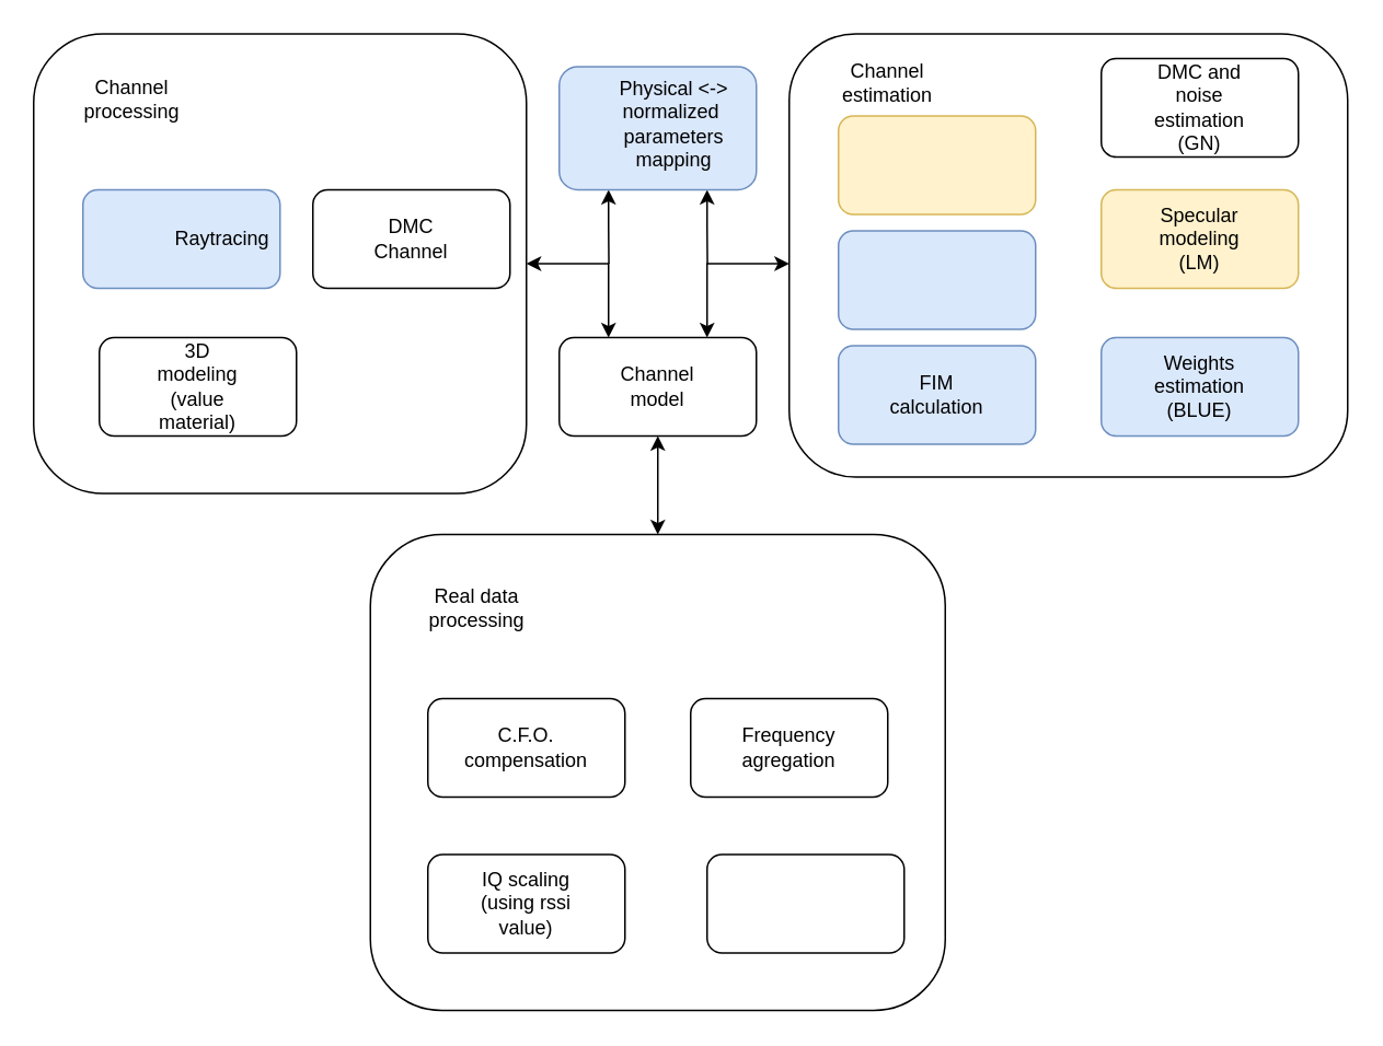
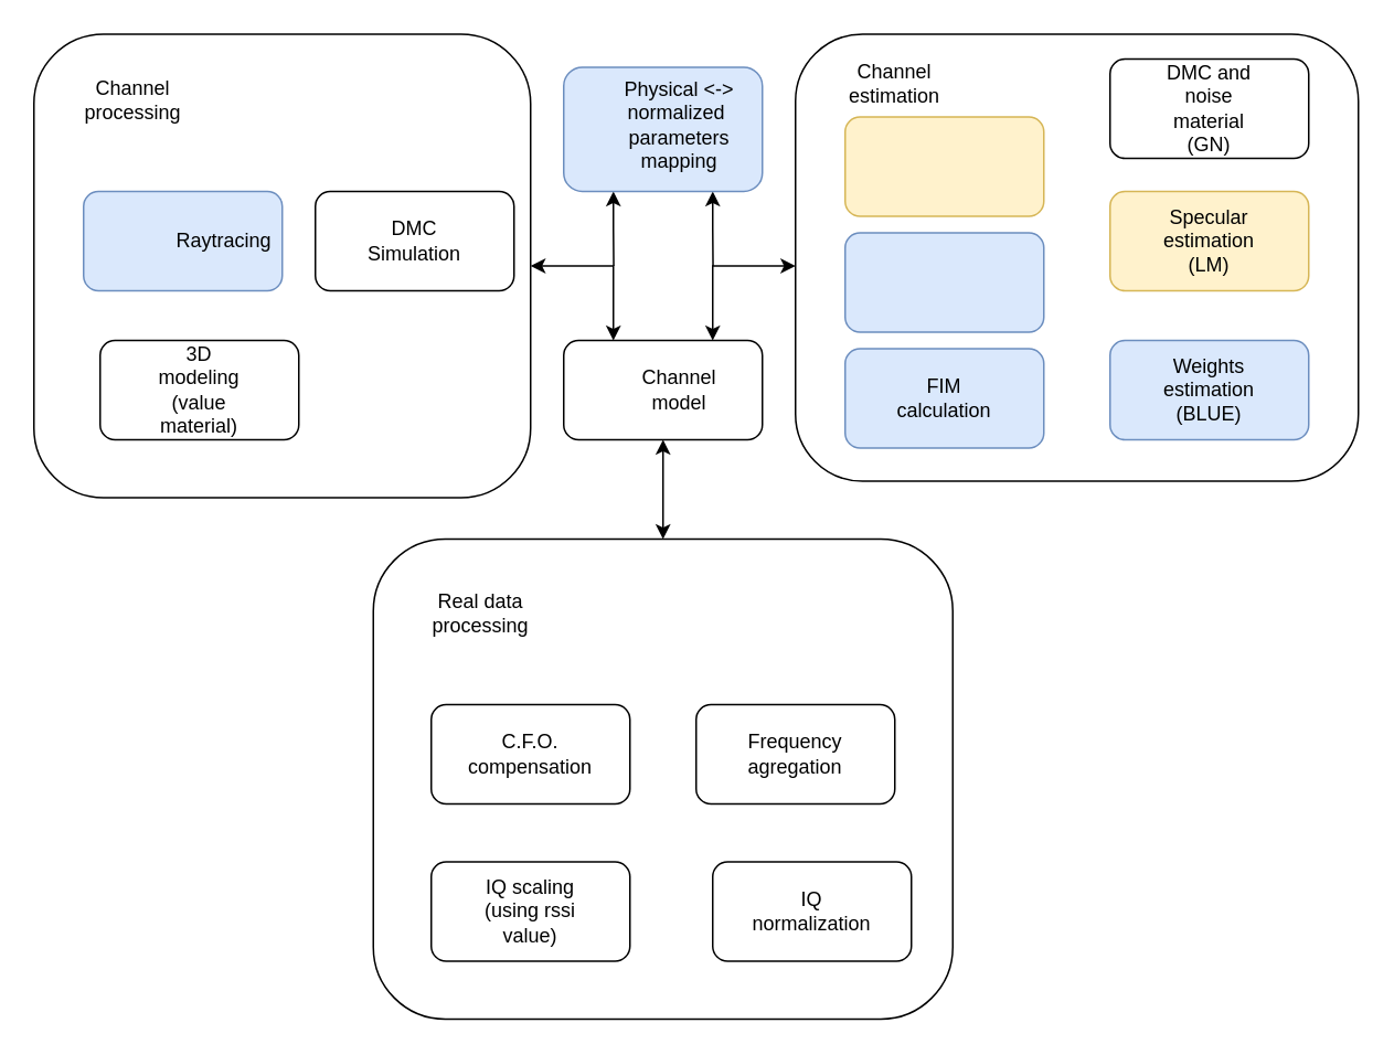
  <mxCell id="0" />
  <mxCell id="1" parent="0" />
  <mxCell id="2" style="edgeStyle=orthogonalEdgeStyle;rounded=0;orthogonalLoop=1;jettySize=auto;html=1;entryX=0.75;entryY=0;entryDx=0;entryDy=0;startArrow=classic;startFill=1;" parent="1" source="3" target="18" edge="1"><mxGeometry relative="1" as="geometry"><Array as="points"><mxPoint x="430" y="160" /></Array></mxGeometry></mxCell>
  <mxCell id="3" value="" style="rounded=1;whiteSpace=wrap;html=1;" parent="1" vertex="1"><mxGeometry x="480" y="20" width="340" height="270" as="geometry" /></mxCell>
  <mxCell id="4" value="Channel estimation" style="text;html=1;strokeColor=none;fillColor=none;align=center;verticalAlign=middle;whiteSpace=wrap;rounded=0;" parent="1" vertex="1"><mxGeometry x="510" y="35" width="60" height="30" as="geometry" /></mxCell>
  <mxCell id="5" value="" style="rounded=1;whiteSpace=wrap;html=1;fillColor=#fff2cc;strokeColor=#d6b656;" parent="1" vertex="1"><mxGeometry x="670" y="115" width="120" height="60" as="geometry" /></mxCell>
- <mxCell id="6" value="Specular modeling (LM)" style="text;html=1;strokeColor=none;fillColor=none;align=center;verticalAlign=middle;whiteSpace=wrap;rounded=0;" parent="1" vertex="1"><mxGeometry x="700" y="130" width="60" height="30" as="geometry" /></mxCell>
+ <mxCell id="6" value="Specular estimation (LM)" style="text;html=1;strokeColor=none;fillColor=none;align=center;verticalAlign=middle;whiteSpace=wrap;rounded=0;" parent="1" vertex="1"><mxGeometry x="700" y="130" width="60" height="30" as="geometry" /></mxCell>
  <mxCell id="7" value="" style="rounded=1;whiteSpace=wrap;html=1;" parent="1" vertex="1"><mxGeometry x="670" y="35" width="120" height="60" as="geometry" /></mxCell>
- <mxCell id="8" value="DMC and noise estimation (GN)" style="text;html=1;strokeColor=none;fillColor=none;align=center;verticalAlign=middle;whiteSpace=wrap;rounded=0;" parent="1" vertex="1"><mxGeometry x="700" y="50" width="60" height="30" as="geometry" /></mxCell>
+ <mxCell id="8" value="DMC and noise material (GN)" style="text;html=1;strokeColor=none;fillColor=none;align=center;verticalAlign=middle;whiteSpace=wrap;rounded=0;" parent="1" vertex="1"><mxGeometry x="700" y="50" width="60" height="30" as="geometry" /></mxCell>
  <mxCell id="9" value="" style="rounded=1;whiteSpace=wrap;html=1;fillColor=#fff2cc;strokeColor=#d6b656;" parent="1" vertex="1"><mxGeometry x="510" y="70" width="120" height="60" as="geometry" /></mxCell>
  <mxCell id="10" value="" style="rounded=1;whiteSpace=wrap;html=1;fillColor=#dae8fc;strokeColor=#6c8ebf;" parent="1" vertex="1"><mxGeometry x="670" y="205" width="120" height="60" as="geometry" /></mxCell>
  <mxCell id="11" value="Weights estimation (BLUE)" style="text;html=1;strokeColor=none;fillColor=none;align=center;verticalAlign=middle;whiteSpace=wrap;rounded=0;" parent="1" vertex="1"><mxGeometry x="700" y="220" width="60" height="30" as="geometry" /></mxCell>
  <mxCell id="12" style="edgeStyle=orthogonalEdgeStyle;rounded=0;orthogonalLoop=1;jettySize=auto;html=1;entryX=0.25;entryY=0;entryDx=0;entryDy=0;startArrow=classic;startFill=1;" parent="1" source="13" target="18" edge="1"><mxGeometry relative="1" as="geometry" /></mxCell>
  <mxCell id="13" value="" style="rounded=1;whiteSpace=wrap;html=1;" parent="1" vertex="1"><mxGeometry x="20" y="20" width="300" height="280" as="geometry" /></mxCell>
  <mxCell id="14" value="Channel processing" style="text;html=1;strokeColor=none;fillColor=none;align=center;verticalAlign=middle;whiteSpace=wrap;rounded=0;" parent="1" vertex="1"><mxGeometry x="50" y="45" width="60" height="30" as="geometry" /></mxCell>
  <mxCell id="15" value="" style="rounded=1;whiteSpace=wrap;html=1;fillColor=#dae8fc;strokeColor=#6c8ebf;" parent="1" vertex="1"><mxGeometry x="50" y="115" width="120" height="60" as="geometry" /></mxCell>
  <mxCell id="16" value="Raytracing" style="text;html=1;strokeColor=none;fillColor=none;align=center;verticalAlign=middle;whiteSpace=wrap;rounded=0;" parent="1" vertex="1"><mxGeometry x="105" y="130" width="60" height="30" as="geometry" /></mxCell>
  <mxCell id="17" style="edgeStyle=orthogonalEdgeStyle;rounded=0;orthogonalLoop=1;jettySize=auto;html=1;entryX=0.5;entryY=0;entryDx=0;entryDy=0;startArrow=classic;startFill=1;" parent="1" source="18" target="20" edge="1"><mxGeometry relative="1" as="geometry" /></mxCell>
  <mxCell id="18" value="" style="rounded=1;whiteSpace=wrap;html=1;" parent="1" vertex="1"><mxGeometry x="340" y="205" width="120" height="60" as="geometry" /></mxCell>
- <mxCell id="19" value="Channel model" style="text;html=1;strokeColor=none;fillColor=none;align=center;verticalAlign=middle;whiteSpace=wrap;rounded=0;" parent="1" vertex="1"><mxGeometry x="370" y="220" width="60" height="30" as="geometry" /></mxCell>
+ <mxCell id="19" value="Channel model" style="text;html=1;strokeColor=none;fillColor=none;align=center;verticalAlign=middle;whiteSpace=wrap;rounded=0;" parent="1" vertex="1"><mxGeometry x="380" y="220" width="60" height="30" as="geometry" /></mxCell>
  <mxCell id="20" value="" style="rounded=1;whiteSpace=wrap;html=1;" parent="1" vertex="1"><mxGeometry x="225" y="325" width="350" height="290" as="geometry" /></mxCell>
  <mxCell id="21" value="Real data processing" style="text;html=1;strokeColor=none;fillColor=none;align=center;verticalAlign=middle;whiteSpace=wrap;rounded=0;" parent="1" vertex="1"><mxGeometry x="260" y="355" width="60" height="30" as="geometry" /></mxCell>
  <mxCell id="22" value="" style="rounded=1;whiteSpace=wrap;html=1;" parent="1" vertex="1"><mxGeometry x="260" y="425" width="120" height="60" as="geometry" /></mxCell>
  <mxCell id="23" value="C.F.O. compensation" style="text;html=1;strokeColor=none;fillColor=none;align=center;verticalAlign=middle;whiteSpace=wrap;rounded=0;" parent="1" vertex="1"><mxGeometry x="290" y="440" width="60" height="30" as="geometry" /></mxCell>
  <mxCell id="24" value="" style="rounded=1;whiteSpace=wrap;html=1;" parent="1" vertex="1"><mxGeometry x="420" y="425" width="120" height="60" as="geometry" /></mxCell>
  <mxCell id="25" value="Frequency agregation" style="text;html=1;strokeColor=none;fillColor=none;align=center;verticalAlign=middle;whiteSpace=wrap;rounded=0;" parent="1" vertex="1"><mxGeometry x="450" y="440" width="60" height="30" as="geometry" /></mxCell>
  <mxCell id="26" value="" style="rounded=1;whiteSpace=wrap;html=1;" parent="1" vertex="1"><mxGeometry x="430" y="520" width="120" height="60" as="geometry" /></mxCell>
+ <mxCell id="27" value="IQ normalization" style="text;html=1;strokeColor=none;fillColor=none;align=center;verticalAlign=middle;whiteSpace=wrap;rounded=0;" parent="1" vertex="1"><mxGeometry x="460" y="535" width="60" height="30" as="geometry" /></mxCell>
  <mxCell id="28" value="" style="rounded=1;whiteSpace=wrap;html=1;" parent="1" vertex="1"><mxGeometry x="260" y="520" width="120" height="60" as="geometry" /></mxCell>
  <mxCell id="29" value="IQ scaling (using rssi value)" style="text;html=1;strokeColor=none;fillColor=none;align=center;verticalAlign=middle;whiteSpace=wrap;rounded=0;" parent="1" vertex="1"><mxGeometry x="290" y="535" width="60" height="30" as="geometry" /></mxCell>
  <mxCell id="30" value="" style="rounded=1;whiteSpace=wrap;html=1;fillColor=#dae8fc;strokeColor=#6c8ebf;" parent="1" vertex="1"><mxGeometry x="510" y="210" width="120" height="60" as="geometry" /></mxCell>
  <mxCell id="31" value="FIM calculation" style="text;html=1;strokeColor=none;fillColor=none;align=center;verticalAlign=middle;whiteSpace=wrap;rounded=0;" parent="1" vertex="1"><mxGeometry x="540" y="225" width="60" height="30" as="geometry" /></mxCell>
  <mxCell id="32" value="" style="rounded=1;whiteSpace=wrap;html=1;" parent="1" vertex="1"><mxGeometry x="60" y="205" width="120" height="60" as="geometry" /></mxCell>
  <mxCell id="33" value="3D modeling (value material)" style="text;html=1;strokeColor=none;fillColor=none;align=center;verticalAlign=middle;whiteSpace=wrap;rounded=0;" parent="1" vertex="1"><mxGeometry x="90" y="220" width="60" height="30" as="geometry" /></mxCell>
  <mxCell id="34" style="edgeStyle=orthogonalEdgeStyle;rounded=0;orthogonalLoop=1;jettySize=auto;html=1;exitX=0.25;exitY=1;exitDx=0;exitDy=0;startArrow=classic;startFill=1;endArrow=none;endFill=0;" parent="1" source="36" edge="1"><mxGeometry relative="1" as="geometry"><mxPoint x="370.19" y="160" as="targetPoint" /></mxGeometry></mxCell>
  <mxCell id="35" style="edgeStyle=orthogonalEdgeStyle;rounded=0;orthogonalLoop=1;jettySize=auto;html=1;exitX=0.75;exitY=1;exitDx=0;exitDy=0;startArrow=classic;startFill=1;endArrow=none;endFill=0;" parent="1" source="36" edge="1"><mxGeometry relative="1" as="geometry"><mxPoint x="430.19" y="160" as="targetPoint" /></mxGeometry></mxCell>
  <mxCell id="36" value="" style="rounded=1;whiteSpace=wrap;html=1;fillColor=#dae8fc;strokeColor=#6c8ebf;" parent="1" vertex="1"><mxGeometry x="340" y="40" width="120" height="75" as="geometry" /></mxCell>
  <mxCell id="37" value="Physical &amp;lt;-&amp;gt; normalized&amp;nbsp; parameters mapping" style="text;html=1;strokeColor=none;fillColor=none;align=center;verticalAlign=middle;whiteSpace=wrap;rounded=0;" parent="1" vertex="1"><mxGeometry x="370" y="60" width="80" height="30" as="geometry" /></mxCell>
  <mxCell id="38" value="" style="rounded=1;whiteSpace=wrap;html=1;fillColor=#dae8fc;strokeColor=#6c8ebf;" parent="1" vertex="1"><mxGeometry x="510" y="140" width="120" height="60" as="geometry" /></mxCell>
  <mxCell id="39" value="" style="rounded=1;whiteSpace=wrap;html=1;" vertex="1" parent="1"><mxGeometry x="190" y="115" width="120" height="60" as="geometry" /></mxCell>
- <mxCell id="40" value="DMC Channel" style="text;html=1;strokeColor=none;fillColor=none;align=center;verticalAlign=middle;whiteSpace=wrap;rounded=0;" vertex="1" parent="1"><mxGeometry x="220" y="130" width="60" height="30" as="geometry" /></mxCell>
+ <mxCell id="40" value="DMC Simulation" style="text;html=1;strokeColor=none;fillColor=none;align=center;verticalAlign=middle;whiteSpace=wrap;rounded=0;" vertex="1" parent="1"><mxGeometry x="220" y="130" width="60" height="30" as="geometry" /></mxCell>
